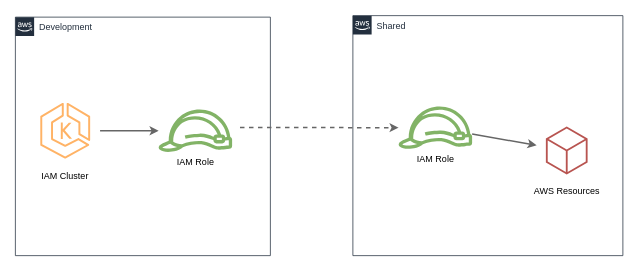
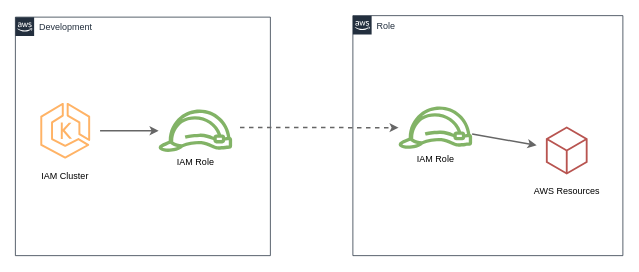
  <mxCell id="0" />
  <mxCell id="1" parent="0" />
  <mxCell id="2" value="Development" style="points=[[0,0],[0.25,0],[0.5,0],[0.75,0],[1,0],[1,0.25],[1,0.5],[1,0.75],[1,1],[0.75,1],[0.5,1],[0.25,1],[0,1],[0,0.75],[0,0.5],[0,0.25]];outlineConnect=0;gradientColor=none;html=1;whiteSpace=wrap;fontSize=12;fontStyle=0;container=1;pointerEvents=0;collapsible=0;recursiveResize=0;shape=mxgraph.aws4.group;grIcon=mxgraph.aws4.group_aws_cloud_alt;strokeColor=#232F3E;fillColor=none;verticalAlign=top;align=left;spacingLeft=30;fontColor=#232F3E;dashed=0;" parent="1" vertex="1"><mxGeometry x="20" y="22" width="340" height="318" as="geometry" /></mxCell>
  <mxCell id="3" value="" style="edgeStyle=orthogonalEdgeStyle;rounded=0;orthogonalLoop=1;jettySize=auto;html=1;strokeWidth=2;strokeColor=#666666;" parent="2" source="4" target="5" edge="1"><mxGeometry relative="1" as="geometry" /></mxCell>
  <mxCell id="4" value="IAM Cluster" style="sketch=0;points=[[0,0,0],[0.25,0,0],[0.5,0,0],[0.75,0,0],[1,0,0],[0,1,0],[0.25,1,0],[0.5,1,0],[0.75,1,0],[1,1,0],[0,0.25,0],[0,0.5,0],[0,0.75,0],[1,0.25,0],[1,0.5,0],[1,0.75,0]];outlineConnect=0;gradientDirection=north;fillColor=none;strokeColor=#FFB366;dashed=0;verticalLabelPosition=bottom;verticalAlign=top;align=center;html=1;fontSize=12;fontStyle=0;aspect=fixed;shape=mxgraph.aws4.resourceIcon;resIcon=mxgraph.aws4.eks;shadow=0;" parent="2" vertex="1"><mxGeometry x="20" y="105" width="92.92" height="92.92" as="geometry" /></mxCell>
  <mxCell id="5" value="IAM Role" style="sketch=0;outlineConnect=0;fillColor=#82B366;strokeColor=none;dashed=0;verticalLabelPosition=bottom;verticalAlign=top;align=center;html=1;fontSize=12;fontStyle=0;aspect=fixed;pointerEvents=1;shape=mxgraph.aws4.role;shadow=0;" parent="2" vertex="1"><mxGeometry x="190" y="123.26" width="100" height="56.41" as="geometry" /></mxCell>
- <mxCell id="6" value="Shared" style="points=[[0,0],[0.25,0],[0.5,0],[0.75,0],[1,0],[1,0.25],[1,0.5],[1,0.75],[1,1],[0.75,1],[0.5,1],[0.25,1],[0,1],[0,0.75],[0,0.5],[0,0.25]];outlineConnect=0;gradientColor=none;html=1;whiteSpace=wrap;fontSize=12;fontStyle=0;container=1;pointerEvents=0;collapsible=0;recursiveResize=0;shape=mxgraph.aws4.group;grIcon=mxgraph.aws4.group_aws_cloud_alt;strokeColor=#232F3E;fillColor=none;verticalAlign=top;align=left;spacingLeft=30;fontColor=#232F3E;dashed=0;" parent="1" vertex="1"><mxGeometry x="470" y="20" width="360" height="320" as="geometry" /></mxCell>
+ <mxCell id="6" value="Role" style="points=[[0,0],[0.25,0],[0.5,0],[0.75,0],[1,0],[1,0.25],[1,0.5],[1,0.75],[1,1],[0.75,1],[0.5,1],[0.25,1],[0,1],[0,0.75],[0,0.5],[0,0.25]];outlineConnect=0;gradientColor=none;html=1;whiteSpace=wrap;fontSize=12;fontStyle=0;container=1;pointerEvents=0;collapsible=0;recursiveResize=0;shape=mxgraph.aws4.group;grIcon=mxgraph.aws4.group_aws_cloud_alt;strokeColor=#232F3E;fillColor=none;verticalAlign=top;align=left;spacingLeft=30;fontColor=#232F3E;dashed=0;" parent="1" vertex="1"><mxGeometry x="470" y="20" width="360" height="320" as="geometry" /></mxCell>
  <mxCell id="7" value="" style="edgeStyle=none;rounded=0;orthogonalLoop=1;jettySize=auto;html=1;strokeWidth=2;strokeColor=#666666;" parent="6" source="8" target="9" edge="1"><mxGeometry relative="1" as="geometry"><mxPoint x="240" y="149.421" as="targetPoint" /></mxGeometry></mxCell>
  <mxCell id="8" value="IAM Role" style="sketch=0;outlineConnect=0;fillColor=#82B366;strokeColor=none;dashed=0;verticalLabelPosition=bottom;verticalAlign=top;align=center;html=1;fontSize=12;fontStyle=0;aspect=fixed;pointerEvents=1;shape=mxgraph.aws4.role;shadow=0;" parent="6" vertex="1"><mxGeometry x="60" y="121.22" width="100" height="56.41" as="geometry" /></mxCell>
  <mxCell id="9" value="AWS Resources" style="sketch=0;points=[[0,0,0],[0.25,0,0],[0.5,0,0],[0.75,0,0],[1,0,0],[0,1,0],[0.25,1,0],[0.5,1,0],[0.75,1,0],[1,1,0],[0,0.25,0],[0,0.5,0],[0,0.75,0],[1,0.25,0],[1,0.5,0],[1,0.75,0]];gradientDirection=north;outlineConnect=0;fillColor=none;strokeColor=#b85450;dashed=0;verticalLabelPosition=bottom;verticalAlign=top;align=center;html=1;fontSize=12;fontStyle=0;aspect=fixed;shape=mxgraph.aws4.resourceIcon;resIcon=mxgraph.aws4.general;connectable=1;strokeOpacity=100;strokeWidth=11;" parent="6" vertex="1"><mxGeometry x="245" y="139.71" width="80.29" height="80.29" as="geometry" /></mxCell>
  <mxCell id="10" style="edgeStyle=none;rounded=0;orthogonalLoop=1;jettySize=auto;html=1;exitX=0.995;exitY=0.63;exitDx=0;exitDy=0;exitPerimeter=0;strokeColor=#666666;strokeWidth=2;dashed=1;" parent="1" target="8" edge="1"><mxGeometry relative="1" as="geometry"><mxPoint x="319.5" y="169.233" as="sourcePoint" /></mxGeometry></mxCell>
